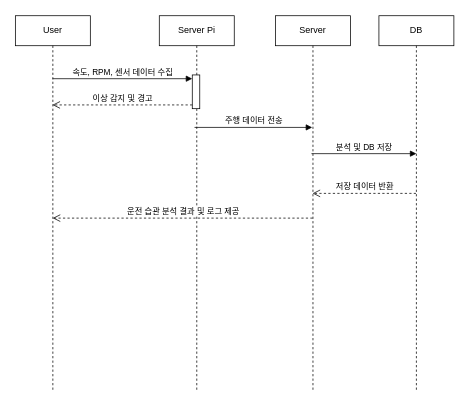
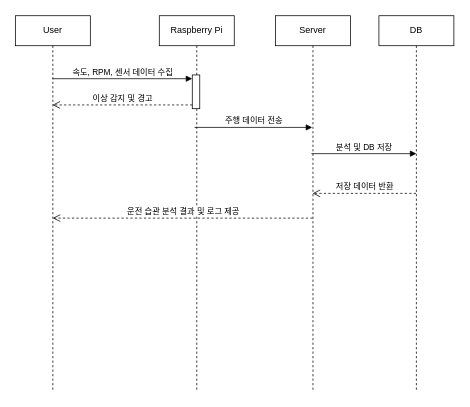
  <mxCell id="0" />
  <mxCell id="1" parent="0" />
  <mxCell id="2" value="User" style="shape=umlLifeline;perimeter=lifelinePerimeter;whiteSpace=wrap;html=1;container=1;dropTarget=0;collapsible=0;recursiveResize=0;outlineConnect=0;portConstraint=eastwest;newEdgeStyle={&quot;edgeStyle&quot;:&quot;elbowEdgeStyle&quot;,&quot;elbow&quot;:&quot;vertical&quot;,&quot;curved&quot;:0,&quot;rounded&quot;:0};" vertex="1" parent="1"><mxGeometry x="20" y="20" width="100" height="500" as="geometry" /></mxCell>
- <mxCell id="3" value="Server Pi" style="shape=umlLifeline;perimeter=lifelinePerimeter;whiteSpace=wrap;html=1;container=1;dropTarget=0;collapsible=0;recursiveResize=0;outlineConnect=0;portConstraint=eastwest;newEdgeStyle={&quot;edgeStyle&quot;:&quot;elbowEdgeStyle&quot;,&quot;elbow&quot;:&quot;vertical&quot;,&quot;curved&quot;:0,&quot;rounded&quot;:0};" vertex="1" parent="1"><mxGeometry x="212" y="20" width="100" height="500" as="geometry" /></mxCell>
+ <mxCell id="3" value="Raspberry Pi" style="shape=umlLifeline;perimeter=lifelinePerimeter;whiteSpace=wrap;html=1;container=1;dropTarget=0;collapsible=0;recursiveResize=0;outlineConnect=0;portConstraint=eastwest;newEdgeStyle={&quot;edgeStyle&quot;:&quot;elbowEdgeStyle&quot;,&quot;elbow&quot;:&quot;vertical&quot;,&quot;curved&quot;:0,&quot;rounded&quot;:0};" vertex="1" parent="1"><mxGeometry x="212" y="20" width="100" height="500" as="geometry" /></mxCell>
  <mxCell id="4" value="" style="html=1;points=[[0,0,0,0,5],[0,1,0,0,-5],[1,0,0,0,5],[1,1,0,0,-5]];perimeter=orthogonalPerimeter;outlineConnect=0;targetShapes=umlLifeline;portConstraint=eastwest;newEdgeStyle={&quot;curved&quot;:0,&quot;rounded&quot;:0};" vertex="1" parent="3"><mxGeometry x="44" y="79" width="10" height="45" as="geometry" /></mxCell>
  <mxCell id="5" value="Server" style="shape=umlLifeline;perimeter=lifelinePerimeter;whiteSpace=wrap;html=1;container=1;dropTarget=0;collapsible=0;recursiveResize=0;outlineConnect=0;portConstraint=eastwest;newEdgeStyle={&quot;edgeStyle&quot;:&quot;elbowEdgeStyle&quot;,&quot;elbow&quot;:&quot;vertical&quot;,&quot;curved&quot;:0,&quot;rounded&quot;:0};" vertex="1" parent="1"><mxGeometry x="367" y="20" width="100" height="500" as="geometry" /></mxCell>
  <mxCell id="6" value="DB" style="shape=umlLifeline;perimeter=lifelinePerimeter;whiteSpace=wrap;html=1;container=1;dropTarget=0;collapsible=0;recursiveResize=0;outlineConnect=0;portConstraint=eastwest;newEdgeStyle={&quot;edgeStyle&quot;:&quot;elbowEdgeStyle&quot;,&quot;elbow&quot;:&quot;vertical&quot;,&quot;curved&quot;:0,&quot;rounded&quot;:0};" vertex="1" parent="1"><mxGeometry x="505" y="20" width="100" height="500" as="geometry" /></mxCell>
  <mxCell id="7" value="주행 데이터 전송" style="html=1;verticalAlign=bottom;endArrow=block;curved=0;rounded=0;" edge="1" parent="1"><mxGeometry width="80" relative="1" as="geometry"><mxPoint x="259" y="169" as="sourcePoint" /><mxPoint x="416" y="169" as="targetPoint" /></mxGeometry></mxCell>
  <mxCell id="8" value="분석 및 DB 저장" style="html=1;verticalAlign=bottom;endArrow=block;curved=0;rounded=0;" edge="1" parent="1"><mxGeometry width="80" relative="1" as="geometry"><mxPoint x="415" y="204" as="sourcePoint" /><mxPoint x="555" y="204" as="targetPoint" /></mxGeometry></mxCell>
  <mxCell id="9" value="저장 데이터 반환" style="html=1;verticalAlign=bottom;endArrow=open;dashed=1;endSize=8;curved=0;rounded=0;" edge="1" parent="1" source="6" target="5"><mxGeometry relative="1" as="geometry"><mxPoint x="553" y="244" as="sourcePoint" /><mxPoint x="423" y="244" as="targetPoint" /><Array as="points"><mxPoint x="513" y="257" /></Array></mxGeometry></mxCell>
  <mxCell id="10" value="속도, RPM, 센서 데이터 수집" style="html=1;verticalAlign=bottom;endArrow=block;curved=0;rounded=0;entryX=0;entryY=0;entryDx=0;entryDy=5;" edge="1" target="4" parent="1" source="2"><mxGeometry relative="1" as="geometry"><mxPoint x="186" y="104" as="sourcePoint" /></mxGeometry></mxCell>
  <mxCell id="11" value="이상 감지 및 경고" style="html=1;verticalAlign=bottom;endArrow=open;dashed=1;endSize=8;curved=0;rounded=0;exitX=0;exitY=1;exitDx=0;exitDy=-5;" edge="1" source="4" parent="1" target="2"><mxGeometry relative="1" as="geometry"><mxPoint x="186" y="174" as="targetPoint" /></mxGeometry></mxCell>
  <mxCell id="12" value="운전 습관 분석 결과 및 로그 제공" style="html=1;verticalAlign=bottom;endArrow=open;dashed=1;endSize=8;curved=0;rounded=0;" edge="1" parent="1"><mxGeometry relative="1" as="geometry"><mxPoint x="416.5" y="290" as="sourcePoint" /><mxPoint x="69.81" y="290" as="targetPoint" /></mxGeometry></mxCell>
